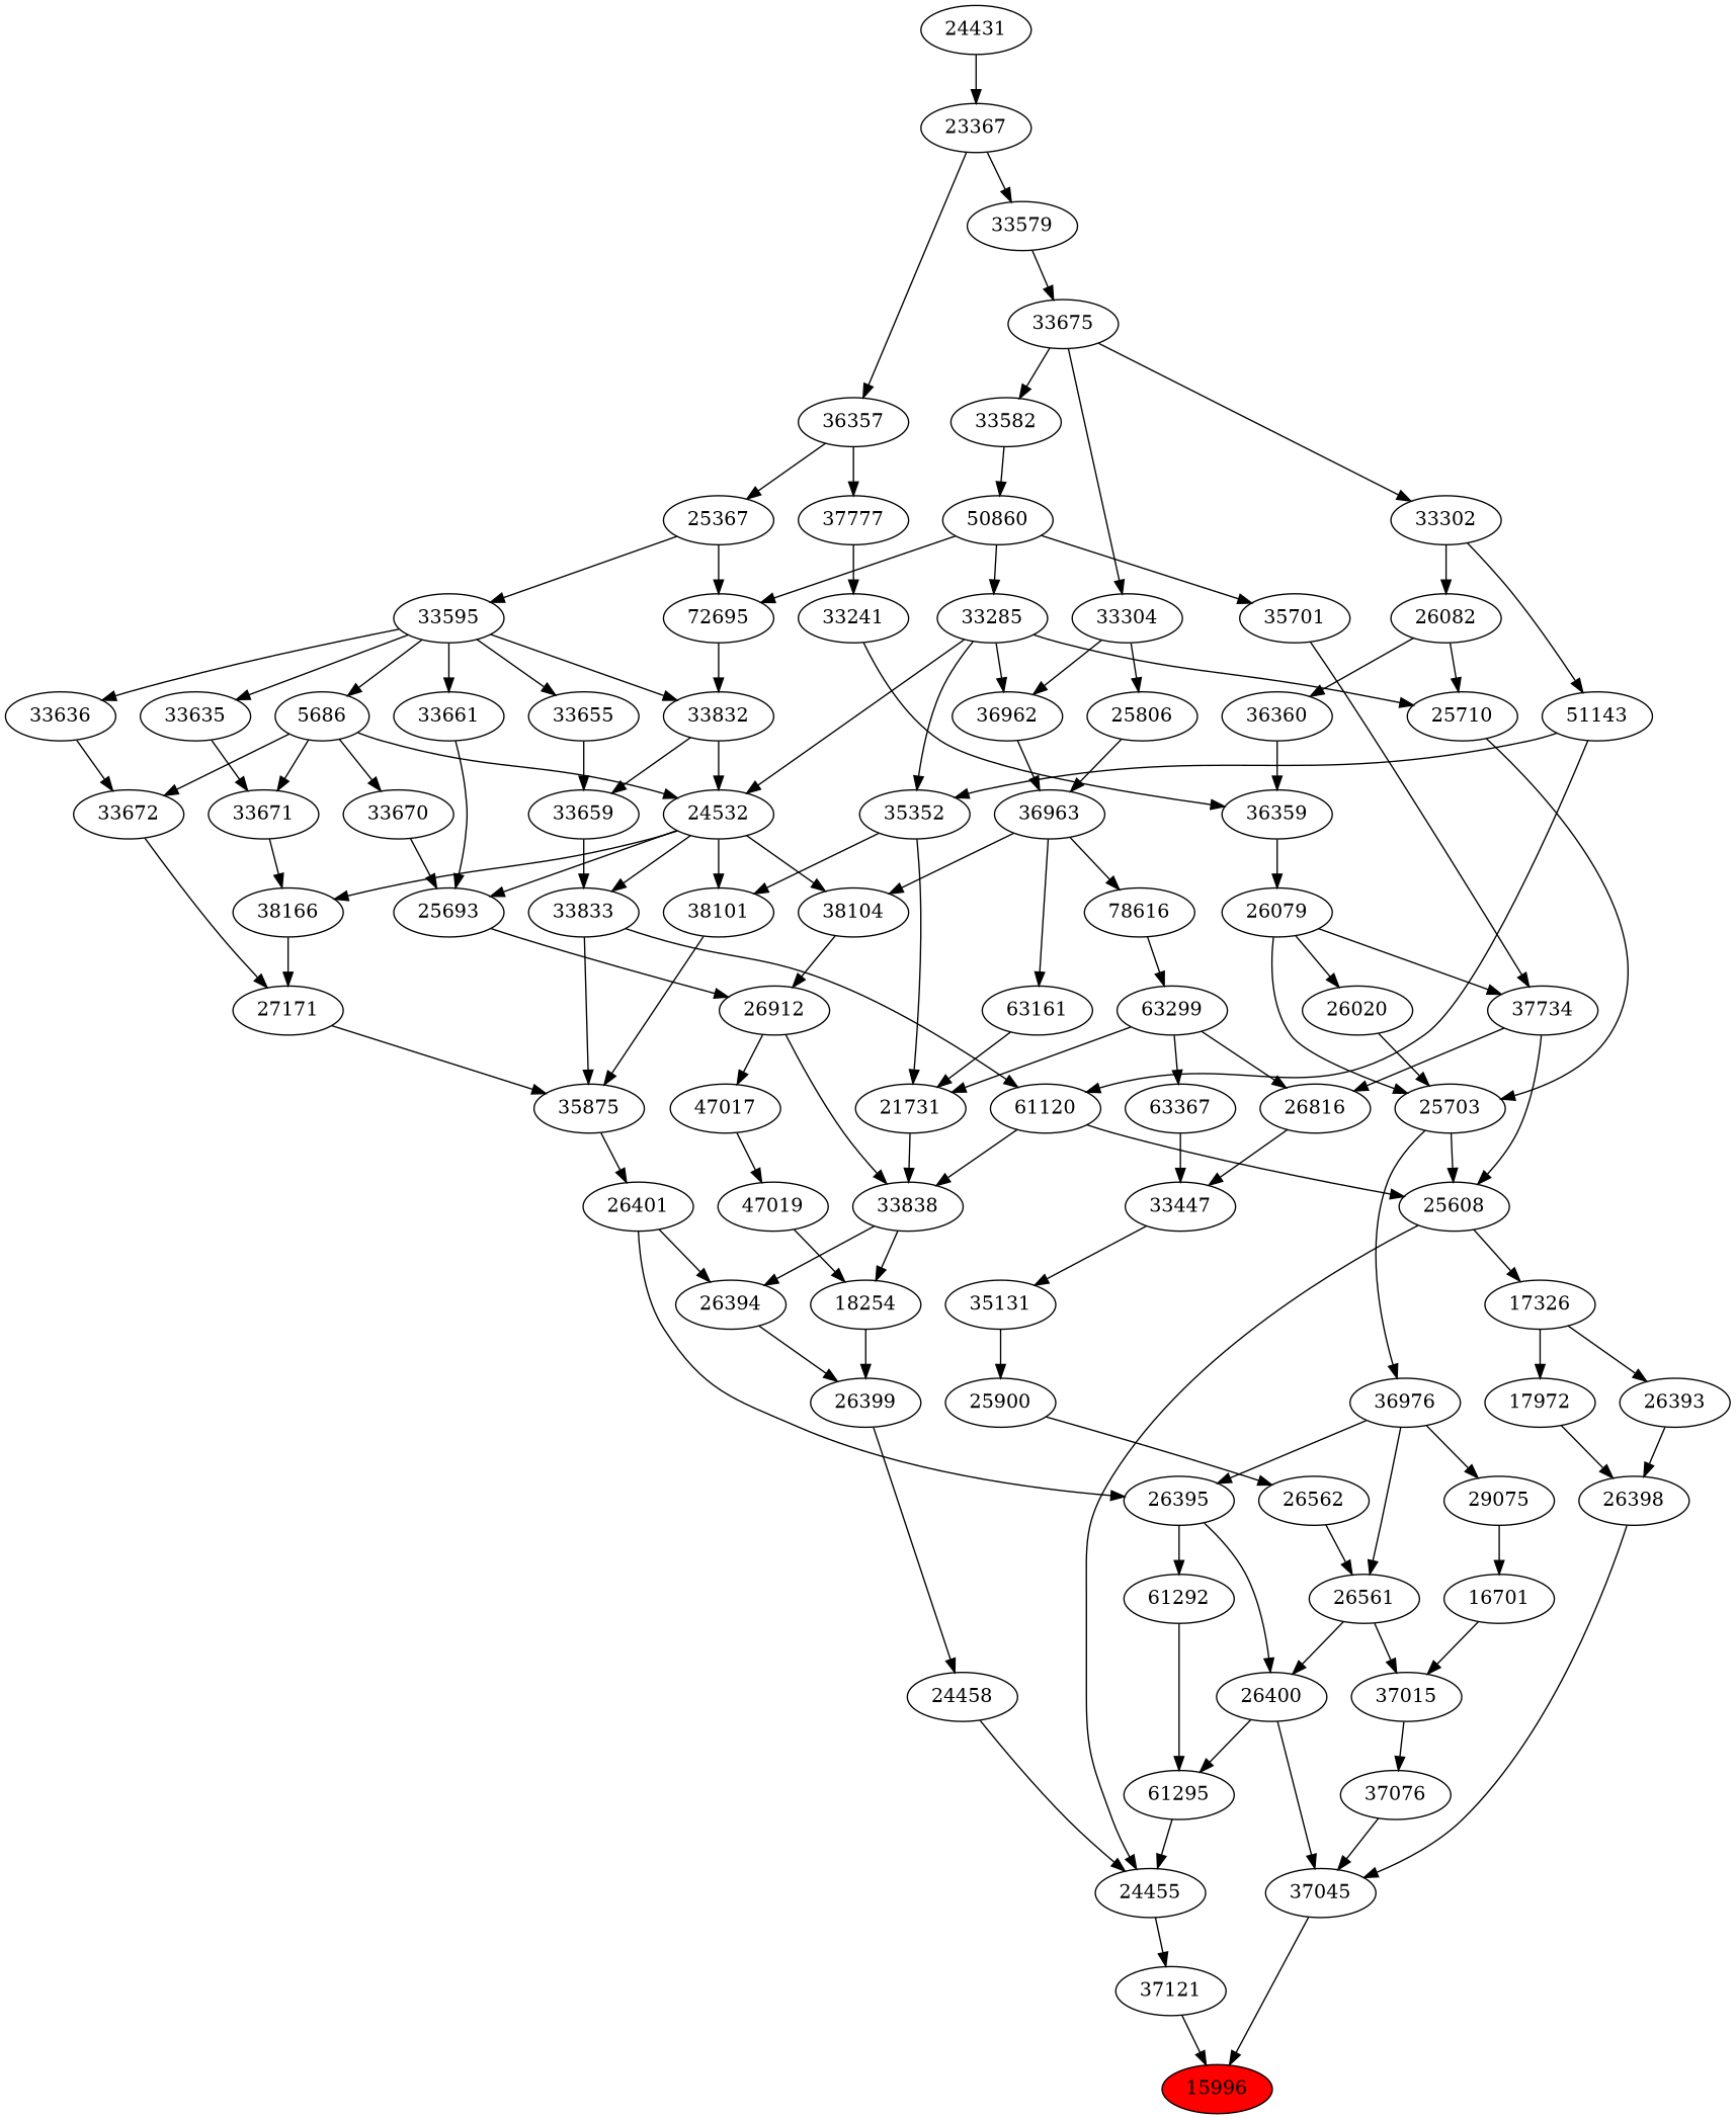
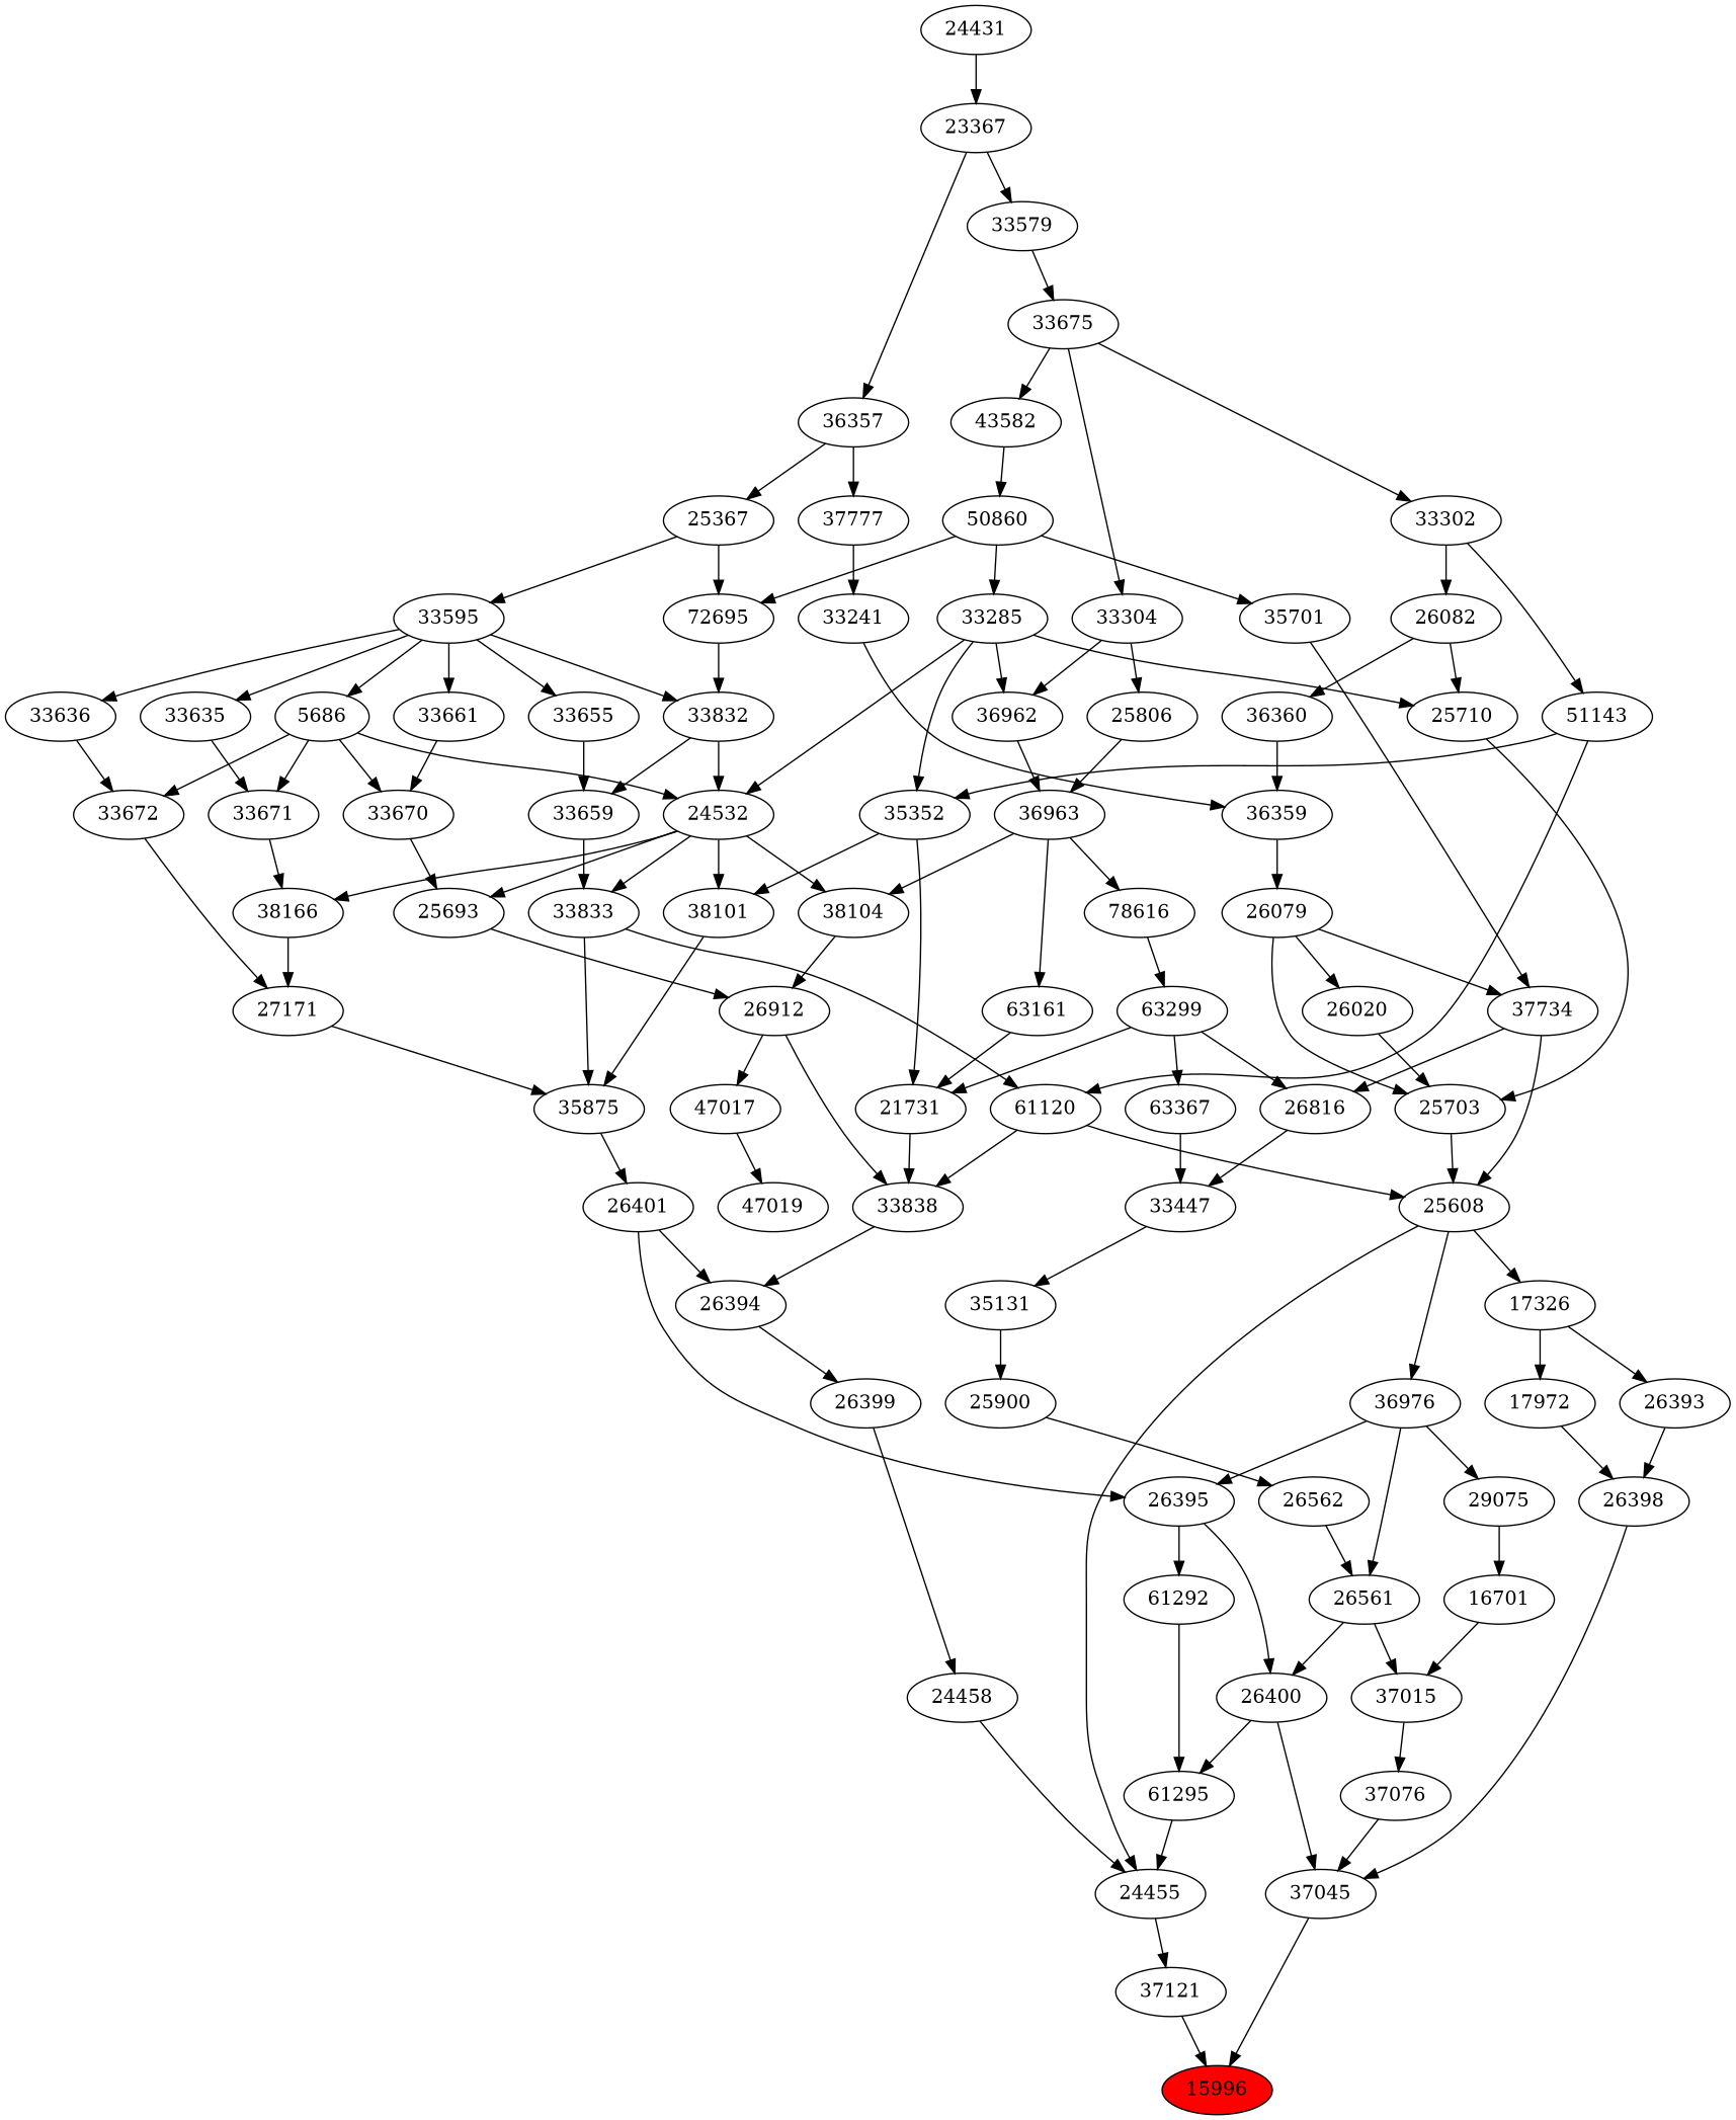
  strict digraph {
    n1 [fillcolor=red label=15996 style=filled]
    n2 [label=37121]
    n3 [label=37045]
    n4 [label=24455]
    n5 [label=26398]
    n6 [label=26400]
    n7 [label=61295]
    n8 [label=37076]
    n9 [label=25608]
    n10 [label=17326]
    n11 [label=36976]
    n12 [label=26393]
    n13 [label=17972]
    n14 [label=26395]
    n15 [label=26561]
    n16 [label=29075]
    n17 [label=24458]
    n18 [label=61292]
    n19 [label=37015]
    n20 [label=25703]
    n21 [label=26816]
    n22 [label=33447]
    n23 [label=37734]
    n24 [label=61120]
    n25 [label=33838]
    n26 [label=26394]
-   n27 [label=18254]
    n28 [label=26399]
    n29 [label=16701]
    n30 [label=26401]
    n31 [label=26562]
    n32 [label=26020]
    n33 [label=26079]
    n34 [label=25710]
    n35 [label=35701]
    n36 [label=51143]
    n37 [label=35352]
    n38 [label=38101]
    n39 [label=21731]
    n40 [label=33833]
    n41 [label=35875]
    n42 [label=25900]
    n43 [label=36359]
    n44 [label=26082]
    n45 [label=36360]
    n46 [label=33285]
    n47 [label=24532]
    n48 [label=36962]
    n49 [label=38166]
    n50 [label=38104]
    n51 [label=25693]
    n52 [label=36963]
    n53 [label=50860]
    n54 [label=72695]
    n55 [label=33832]
    n56 [label=33302]
    n57 [label=33659]
    n58 [label=27171]
    n59 [label=26912]
    n60 [label=47019]
    n61 [label=35131]
    n62 [label=33241]
-   n63 [label=33582]
+   n63 [label=43582]
    n64 [label=33675]
    n65 [label=33304]
    n66 [label=25806]
    n67 [label=33655]
    n68 [label=5686]
    n69 [label=33672]
    n70 [label=33671]
    n71 [label=33670]
    n72 [label=47017]
    n73 [label=37777]
    n74 [label=33579]
    n75 [label=33595]
    n76 [label=33636]
    n77 [label=33635]
    n78 [label=33661]
    n79 [label=63161]
    n80 [label=63299]
    n81 [label=63367]
    n82 [label=36357]
    n83 [label=25367]
    n84 [label=23367]
    n85 [label=78616]
    n86 [label=24431]
    n2 -> n1
    n3 -> n1
    n4 -> n2
    n5 -> n3
    n6 -> n3
    n6 -> n7
    n7 -> n4
    n8 -> n3
    n9 -> n4
    n9 -> n10
-   n20 -> n11
+   n9 -> n11
    n10 -> n12
    n10 -> n13
    n11 -> n14
    n11 -> n15
    n11 -> n16
    n12 -> n5
    n13 -> n5
    n14 -> n6
    n14 -> n18
    n15 -> n6
    n15 -> n19
    n16 -> n29
    n17 -> n4
    n18 -> n7
    n19 -> n8
    n20 -> n9
    n21 -> n22
    n22 -> n61
    n23 -> n9
    n23 -> n21
    n24 -> n9
    n24 -> n25
    n25 -> n26
-   n25 -> n27
    n26 -> n28
-   n27 -> n28
    n28 -> n17
    n29 -> n19
    n30 -> n14
    n30 -> n26
    n31 -> n15
    n32 -> n20
    n33 -> n20
    n33 -> n23
    n33 -> n32
    n34 -> n20
    n35 -> n23
    n36 -> n24
    n36 -> n37
    n37 -> n38
    n37 -> n39
    n38 -> n41
    n39 -> n25
    n40 -> n24
    n40 -> n41
    n41 -> n30
    n42 -> n31
    n43 -> n33
    n44 -> n34
    n44 -> n45
    n45 -> n43
    n46 -> n34
    n46 -> n37
    n46 -> n47
    n46 -> n48
    n47 -> n38
    n47 -> n40
    n47 -> n49
    n47 -> n50
    n47 -> n51
    n48 -> n52
    n49 -> n58
    n50 -> n59
    n51 -> n59
    n52 -> n50
    n52 -> n79
    n52 -> n85
    n53 -> n35
    n53 -> n46
    n53 -> n54
    n54 -> n55
    n55 -> n47
    n55 -> n57
    n56 -> n36
    n56 -> n44
    n57 -> n40
    n58 -> n41
    n59 -> n25
    n59 -> n72
-   n60 -> n27
    n61 -> n42
    n62 -> n43
    n63 -> n53
    n64 -> n56
    n64 -> n63
    n64 -> n65
    n65 -> n48
    n65 -> n66
    n66 -> n52
    n67 -> n57
    n68 -> n47
    n68 -> n69
    n68 -> n70
    n68 -> n71
    n69 -> n58
    n70 -> n49
    n71 -> n51
    n72 -> n60
    n73 -> n62
    n74 -> n64
    n75 -> n55
    n75 -> n67
    n75 -> n68
    n75 -> n76
    n75 -> n77
    n75 -> n78
    n76 -> n69
    n77 -> n70
-   n78 -> n51
+   n78 -> n71
    n79 -> n39
    n80 -> n21
    n80 -> n39
    n80 -> n81
    n81 -> n22
    n82 -> n73
    n82 -> n83
    n83 -> n54
    n83 -> n75
    n84 -> n74
    n84 -> n82
    n85 -> n80
    n86 -> n84
  }
